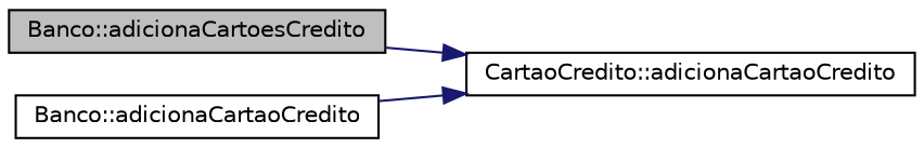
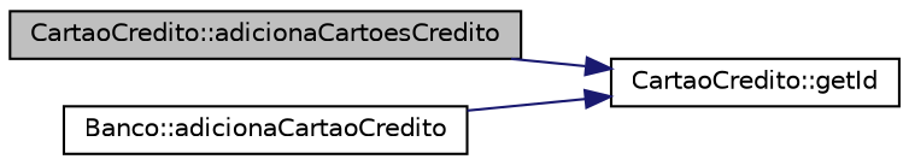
  digraph {
    rankdir=LR
    node [color=black fillcolor=white fontname=Helvetica fontsize=10 shape=record style=filled]
    edge [color=midnightblue fontname=Helvetica fontsize=10 labelfontname=Helvetica labelfontsize=10 style=solid]
-   n1 [fillcolor=grey75 fontcolor=black height=0.2 label="Banco::adicionaCartoesCredito" width=0.4]
-   n2 [height=0.2 label="CartaoCredito::adicionaCartaoCredito" width=0.4]
+   n1 [fillcolor=grey75 fontcolor=black height=0.2 label="CartaoCredito::adicionaCartoesCredito" width=0.4]
+   n2 [height=0.2 label="CartaoCredito::getId" width=0.4]
    n3 [height=0.2 label="Banco::adicionaCartaoCredito" width=0.4]
    n1 -> n2
    n3 -> n2
  }
